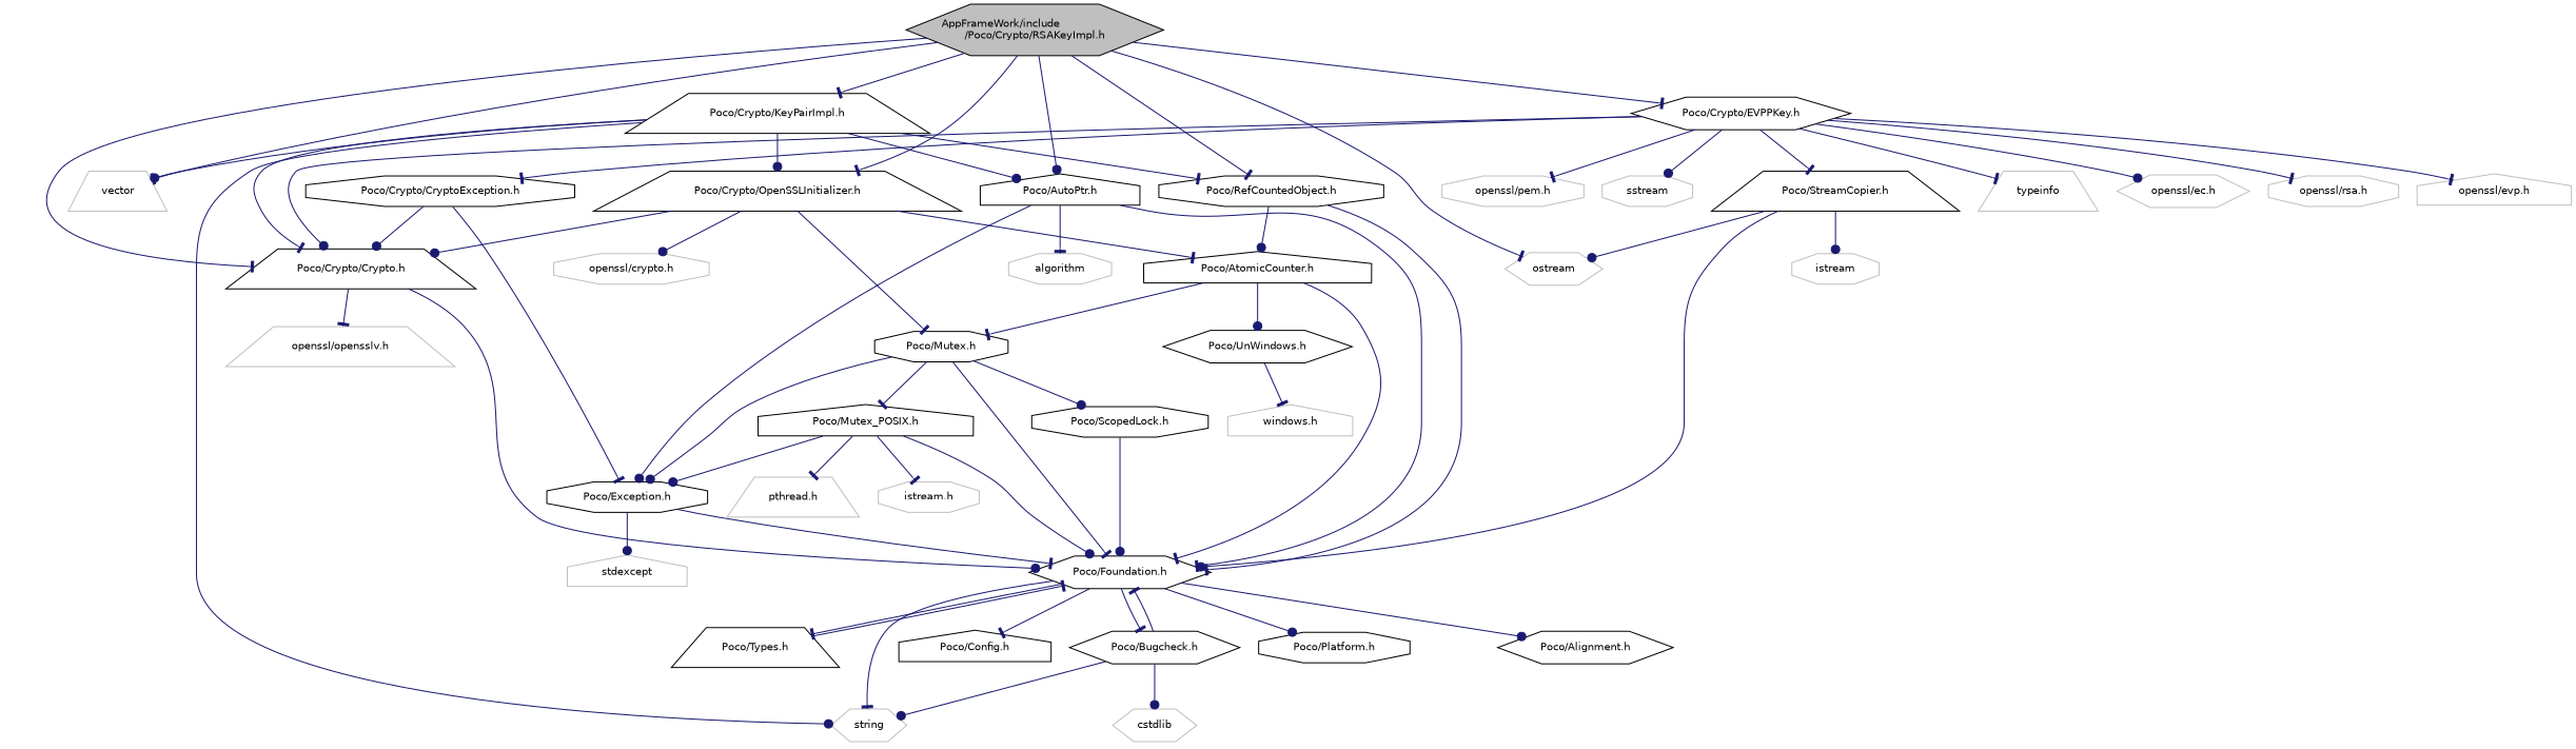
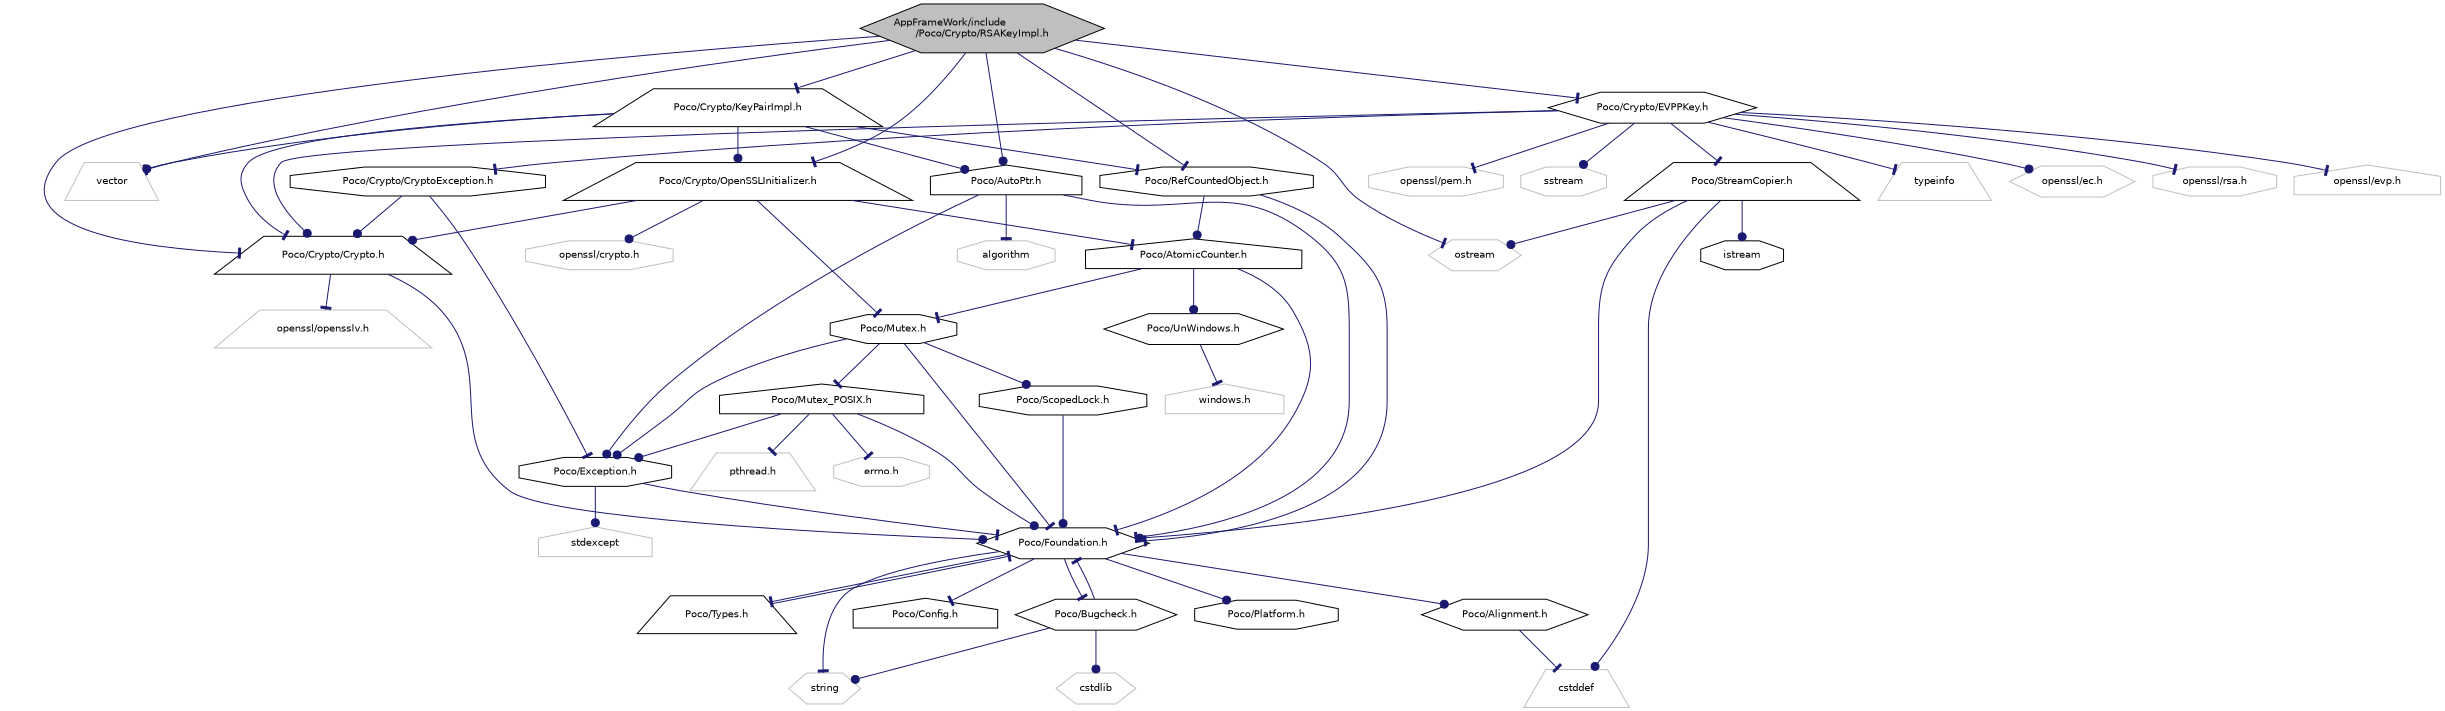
  digraph {
    node [color=black fillcolor=white fontname=Helvetica fontsize=10 shape=octagon style=filled]
    edge [arrowhead=tee color=midnightblue fontname=Helvetica fontsize=10 labelfontname=Helvetica labelfontsize=10 style=solid]
    n1 [fillcolor=grey75 fontcolor=black height=0.2 label="AppFrameWork/include\l/Poco/Crypto/RSAKeyImpl.h" shape=hexagon width=0.4]
    n2 [height=0.2 label="Poco/Crypto/Crypto.h" shape=trapezium width=0.4]
    n3 [height=0.2 label="Poco/Crypto/EVPPKey.h" shape=hexagon width=0.4]
    n4 [color=grey75 height=0.2 label=ostream shape=hexagon width=0.4]
    n5 [height=0.2 label="Poco/Crypto/KeyPairImpl.h" shape=trapezium width=0.4]
    n6 [height=0.2 label="Poco/Crypto/OpenSSLInitializer.h" shape=trapezium width=0.4]
    n7 [height=0.2 label="Poco/RefCountedObject.h" width=0.4]
    n8 [height=0.2 label="Poco/AutoPtr.h" shape=house width=0.4]
    n9 [color=grey75 height=0.2 label=vector shape=trapezium width=0.4]
    n10 [height=0.2 label="Poco/Foundation.h" shape=hexagon width=0.4]
    n11 [color=grey75 height=0.2 label="openssl/opensslv.h" shape=trapezium width=0.4]
    n12 [height=0.2 label="Poco/Crypto/CryptoException.h" width=0.4]
    n13 [height=0.2 label="Poco/StreamCopier.h" shape=trapezium width=0.4]
    n14 [color=grey75 height=0.2 label="openssl/ec.h" shape=hexagon width=0.4]
    n15 [color=grey75 height=0.2 label="openssl/rsa.h" width=0.4]
    n16 [color=grey75 height=0.2 label="openssl/evp.h" shape=house width=0.4]
    n17 [color=grey75 height=0.2 label="openssl/pem.h" width=0.4]
    n18 [color=grey75 height=0.2 label=sstream width=0.4]
    n19 [color=grey75 height=0.2 label=typeinfo shape=trapezium width=0.4]
-   n20 [color=grey75 height=0.2 label=istream width=0.4]
+   n20 [height=0.2 label=istream width=0.4]
    n21 [color=grey75 height=0.2 label=string shape=hexagon width=0.4]
    n22 [height=0.2 label="Poco/Mutex.h" width=0.4]
    n23 [height=0.2 label="Poco/AtomicCounter.h" shape=house width=0.4]
    n24 [color=grey75 height=0.2 label="openssl/crypto.h" width=0.4]
    n25 [height=0.2 label="Poco/Exception.h" width=0.4]
    n26 [color=grey75 height=0.2 label=algorithm width=0.4]
    n27 [height=0.2 label="Poco/Config.h" shape=house width=0.4]
    n28 [height=0.2 label="Poco/Platform.h" width=0.4]
    n29 [height=0.2 label="Poco/Alignment.h" shape=hexagon width=0.4]
    n30 [height=0.2 label="Poco/Bugcheck.h" shape=hexagon width=0.4]
    n31 [height=0.2 label="Poco/Types.h" shape=trapezium width=0.4]
+   n32 [color=grey75 height=0.2 label=cstddef shape=trapezium width=0.4]
    n33 [color=grey75 height=0.2 label=cstdlib shape=hexagon width=0.4]
    n34 [color=grey75 height=0.2 label=stdexcept shape=house width=0.4]
    n35 [height=0.2 label="Poco/ScopedLock.h" width=0.4]
    n36 [height=0.2 label="Poco/Mutex_POSIX.h" shape=house width=0.4]
    n37 [height=0.2 label="Poco/UnWindows.h" shape=hexagon width=0.4]
    n38 [color=grey75 height=0.2 label="pthread.h" shape=trapezium width=0.4]
-   n39 [color=grey75 height=0.2 label="istream.h" width=0.4]
+   n39 [color=grey75 height=0.2 label="errno.h" width=0.4]
    n40 [color=grey75 height=0.2 label="windows.h" shape=house width=0.4]
    n1 -> n2
    n1 -> n3
    n1 -> n4
    n1 -> n5
    n1 -> n6
    n1 -> n7
    n1 -> n8 [arrowhead=dot]
    n1 -> n9
    n2 -> n10 [arrowhead=dot]
    n2 -> n11
    n3 -> n2 [arrowhead=dot]
    n3 -> n12
    n3 -> n13
    n3 -> n14 [arrowhead=dot]
    n3 -> n15
    n3 -> n16
    n3 -> n17
    n3 -> n18 [arrowhead=dot]
    n3 -> n19
    n5 -> n2
    n5 -> n6 [arrowhead=dot]
    n5 -> n7
    n5 -> n8 [arrowhead=dot]
    n5 -> n9 [arrowhead=dot]
-   n5 -> n21 [arrowhead=dot]
    n6 -> n2 [arrowhead=dot]
    n6 -> n22
    n6 -> n23
    n6 -> n24 [arrowhead=dot]
    n7 -> n10
    n7 -> n23 [arrowhead=dot]
    n8 -> n10
    n8 -> n25 [arrowhead=dot]
    n8 -> n26
    n10 -> n21
    n10 -> n27
    n10 -> n28 [arrowhead=dot]
    n10 -> n29 [arrowhead=dot]
    n10 -> n30
    n10 -> n31
    n12 -> n2 [arrowhead=dot]
    n12 -> n25
    n13 -> n4 [arrowhead=dot]
    n13 -> n10 [arrowhead=dot]
    n13 -> n20 [arrowhead=dot]
+   n13 -> n32 [arrowhead=dot]
    n22 -> n10
    n22 -> n25 [arrowhead=dot]
    n22 -> n35 [arrowhead=dot]
    n22 -> n36
    n23 -> n10
    n23 -> n22
    n23 -> n37 [arrowhead=dot]
    n25 -> n10
    n25 -> n34 [arrowhead=dot]
+   n29 -> n32
    n30 -> n10
    n30 -> n21 [arrowhead=dot]
    n30 -> n33 [arrowhead=dot]
    n31 -> n10
    n35 -> n10 [arrowhead=dot]
    n36 -> n10 [arrowhead=dot]
    n36 -> n25 [arrowhead=dot]
    n36 -> n38
    n36 -> n39
    n37 -> n40
  }
